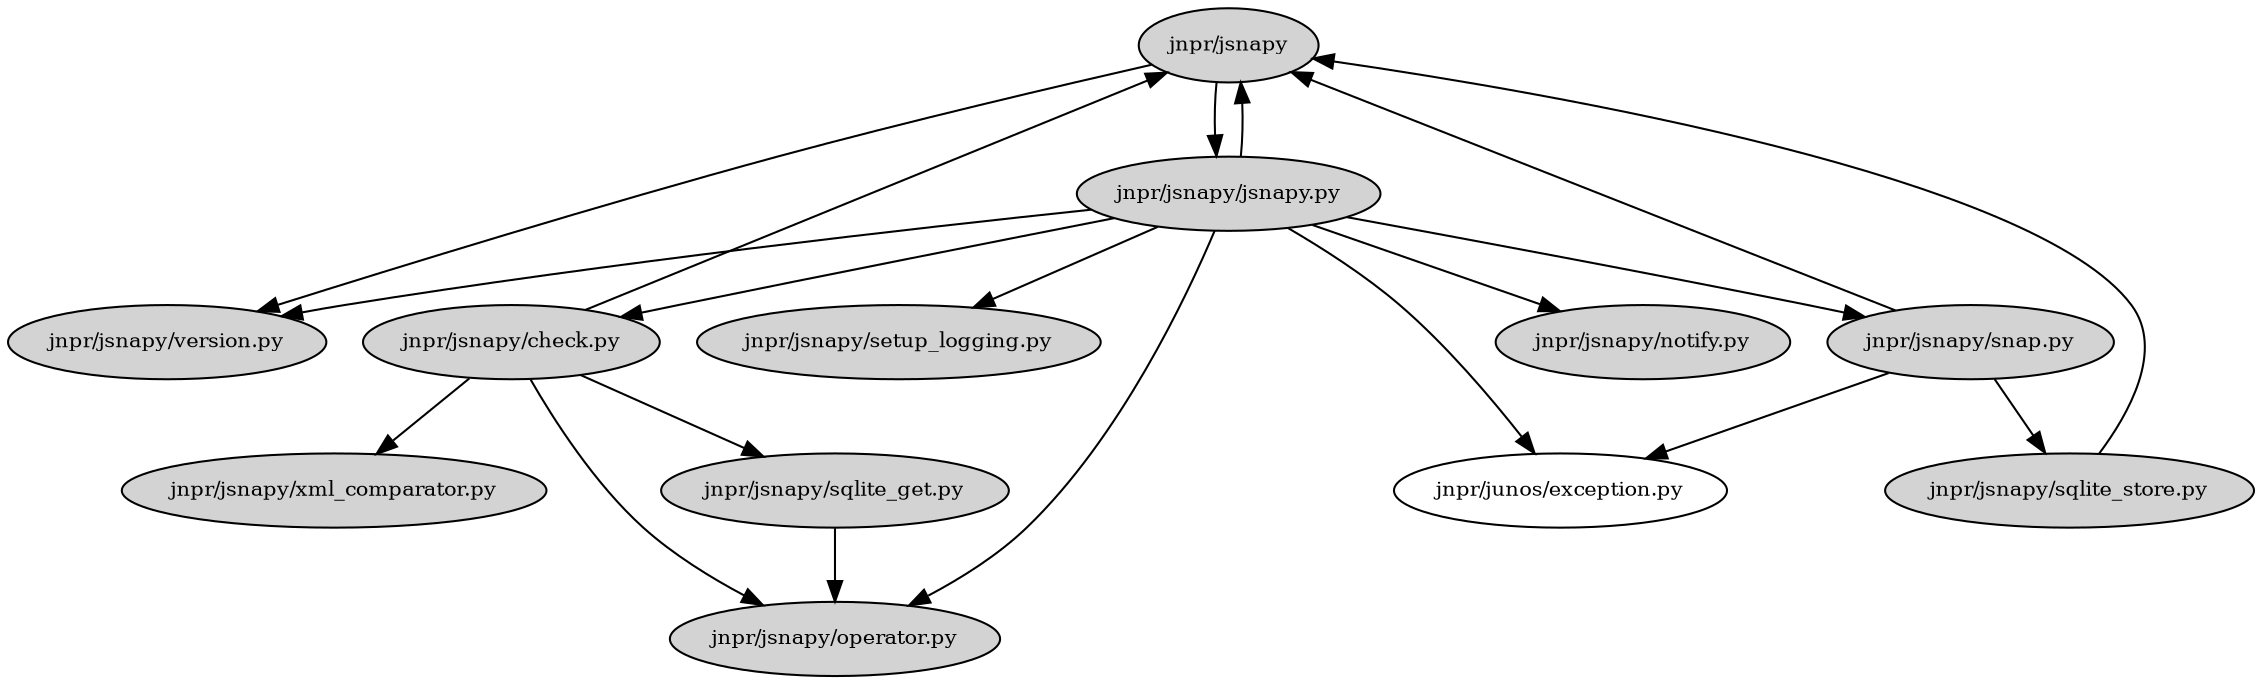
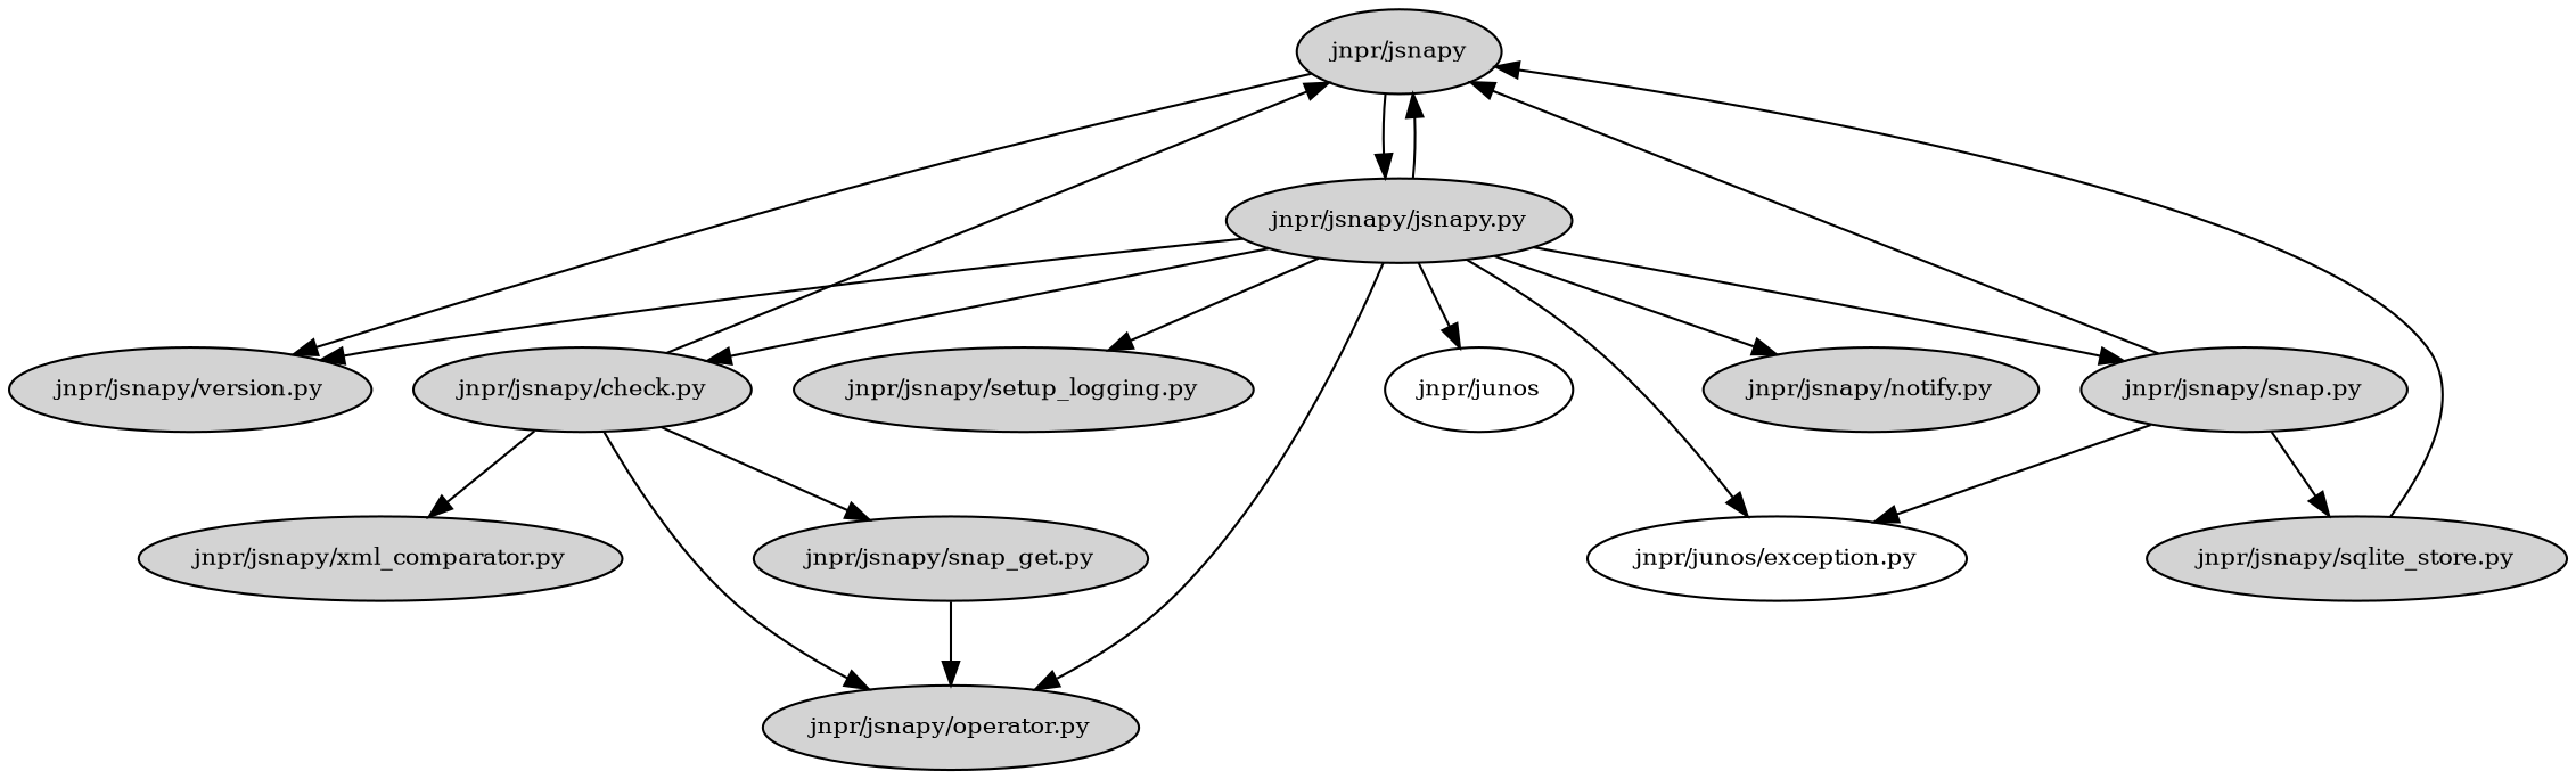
  strict digraph {
    clusterrank=local
    fontname=Helvetica
    fontsize=16
    rankdir=TB
    node [fontsize=10 shape=ellipse style=filled]
    "jnpr/jsnapy"
    "jnpr/jsnapy/jsnapy.py"
    "jnpr/jsnapy/version.py"
    "jnpr/jsnapy/check.py"
    "jnpr/jsnapy/operator.py"
    "jnpr/jsnapy/notify.py"
    "jnpr/jsnapy/setup_logging.py"
    "jnpr/jsnapy/snap.py"
+   "jnpr/junos" [style=""]
    "jnpr/junos/exception.py" [style=""]
-   "jnpr/jsnapy/sqlite_get.py"
+   "jnpr/jsnapy/sqlite_get.py" [label="jnpr/jsnapy/snap_get.py"]
    "jnpr/jsnapy/xml_comparator.py"
    "jnpr/jsnapy/sqlite_store.py"
    "jnpr/jsnapy" -> "jnpr/jsnapy/jsnapy.py"
    "jnpr/jsnapy" -> "jnpr/jsnapy/version.py"
    "jnpr/jsnapy/jsnapy.py" -> "jnpr/jsnapy"
    "jnpr/jsnapy/jsnapy.py" -> "jnpr/jsnapy/version.py"
    "jnpr/jsnapy/jsnapy.py" -> "jnpr/jsnapy/check.py"
    "jnpr/jsnapy/jsnapy.py" -> "jnpr/jsnapy/operator.py"
    "jnpr/jsnapy/jsnapy.py" -> "jnpr/jsnapy/notify.py"
    "jnpr/jsnapy/jsnapy.py" -> "jnpr/jsnapy/setup_logging.py"
    "jnpr/jsnapy/jsnapy.py" -> "jnpr/jsnapy/snap.py"
+   "jnpr/jsnapy/jsnapy.py" -> "jnpr/junos"
    "jnpr/jsnapy/jsnapy.py" -> "jnpr/junos/exception.py"
    "jnpr/jsnapy/check.py" -> "jnpr/jsnapy"
    "jnpr/jsnapy/check.py" -> "jnpr/jsnapy/operator.py"
    "jnpr/jsnapy/check.py" -> "jnpr/jsnapy/sqlite_get.py"
    "jnpr/jsnapy/check.py" -> "jnpr/jsnapy/xml_comparator.py"
    "jnpr/jsnapy/snap.py" -> "jnpr/jsnapy"
    "jnpr/jsnapy/snap.py" -> "jnpr/junos/exception.py"
    "jnpr/jsnapy/snap.py" -> "jnpr/jsnapy/sqlite_store.py"
    "jnpr/jsnapy/sqlite_get.py" -> "jnpr/jsnapy/operator.py"
    "jnpr/jsnapy/sqlite_store.py" -> "jnpr/jsnapy"
  }
